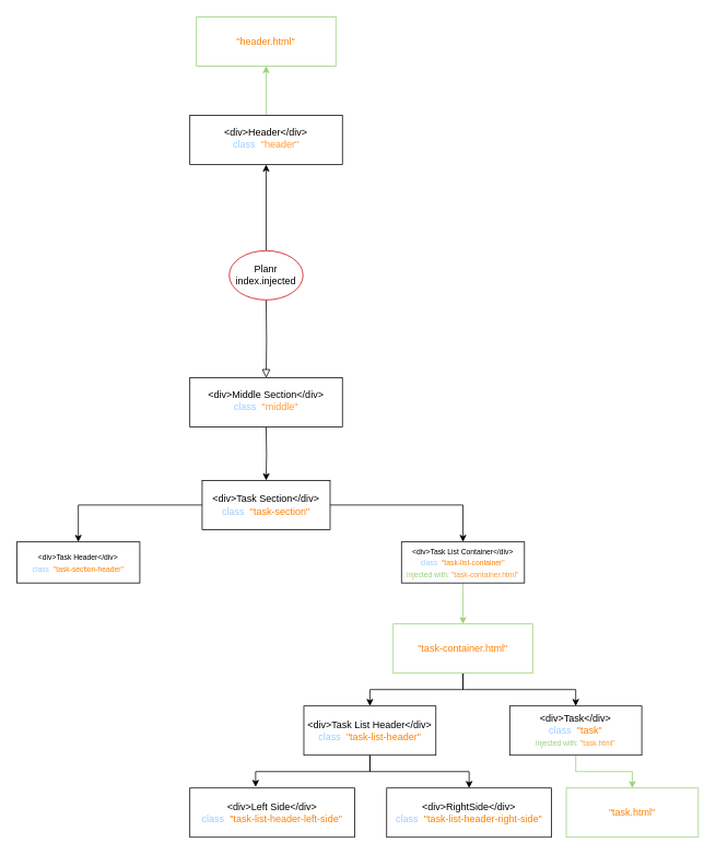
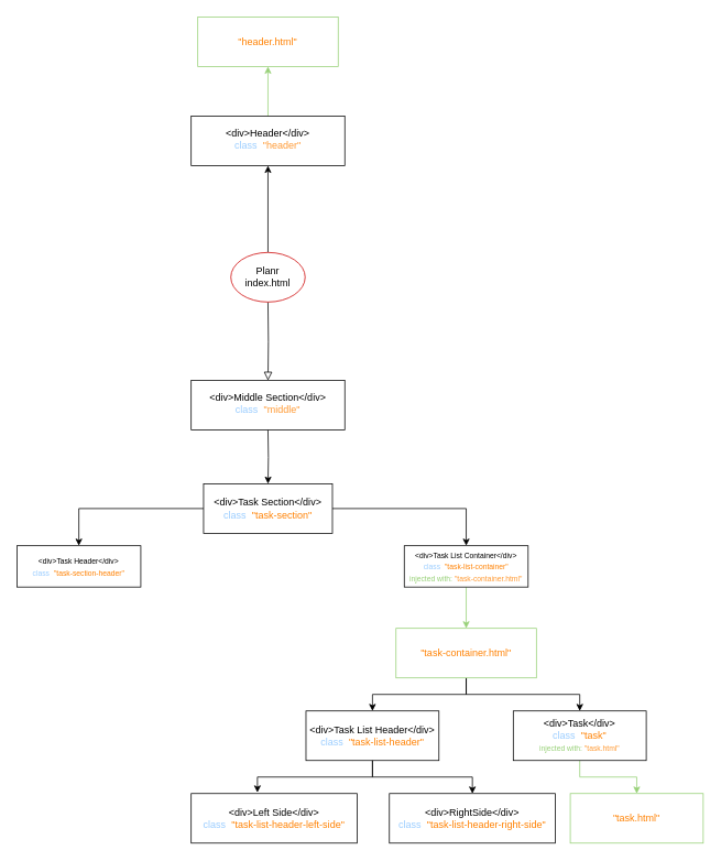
  <mxCell id="0" />
  <mxCell id="1" parent="0" />
  <mxCell id="2" value="" style="rounded=0;html=1;jettySize=auto;orthogonalLoop=1;fontSize=11;endArrow=block;endFill=0;endSize=8;strokeWidth=1;shadow=0;labelBackgroundColor=none;edgeStyle=orthogonalEdgeStyle;entryX=0.5;entryY=0;entryDx=0;entryDy=0;" parent="1" target="5" edge="1"><mxGeometry relative="1" as="geometry"><mxPoint x="324" y="365" as="sourcePoint" /><mxPoint x="324" y="465" as="targetPoint" /></mxGeometry></mxCell>
  <mxCell id="3" value="" style="edgeStyle=orthogonalEdgeStyle;rounded=0;orthogonalLoop=1;jettySize=auto;html=1;" edge="1" parent="1" source="4" target="25"><mxGeometry relative="1" as="geometry" /></mxCell>
- <mxCell id="4" value="Planr&lt;br&gt;index.injected" style="ellipse;whiteSpace=wrap;html=1;strokeColor=#CC0000;" parent="1" vertex="1"><mxGeometry x="279" y="305" width="90" height="60" as="geometry" /></mxCell>
+ <mxCell id="4" value="Planr&lt;br&gt;index.html" style="ellipse;whiteSpace=wrap;html=1;strokeColor=#CC0000;" parent="1" vertex="1"><mxGeometry x="279" y="305" width="90" height="60" as="geometry" /></mxCell>
  <mxCell id="5" value="&amp;lt;div&amp;gt;Middle Section&amp;lt;/div&amp;gt;&lt;br&gt;&lt;font color=&quot;#99ccff&quot;&gt;class&lt;/font&gt;&lt;font color=&quot;#ffffff&quot;&gt;=&lt;/font&gt;&lt;font color=&quot;#ff9933&quot;&gt;&quot;middle&quot;&lt;/font&gt;" style="whiteSpace=wrap;html=1;shadow=0;strokeWidth=1;spacing=6;spacingTop=-4;" vertex="1" parent="1"><mxGeometry x="231" y="460" width="186" height="60" as="geometry" /></mxCell>
  <mxCell id="6" value="" style="edgeStyle=orthogonalEdgeStyle;rounded=0;orthogonalLoop=1;jettySize=auto;html=1;" edge="1" parent="1" target="9"><mxGeometry relative="1" as="geometry"><mxPoint x="324" y="520" as="sourcePoint" /></mxGeometry></mxCell>
  <mxCell id="7" style="edgeStyle=orthogonalEdgeStyle;rounded=0;orthogonalLoop=1;jettySize=auto;html=1;entryX=0.5;entryY=0;entryDx=0;entryDy=0;" edge="1" parent="1" source="9" target="12"><mxGeometry relative="1" as="geometry" /></mxCell>
  <mxCell id="8" style="edgeStyle=orthogonalEdgeStyle;rounded=0;orthogonalLoop=1;jettySize=auto;html=1;exitX=0;exitY=0.5;exitDx=0;exitDy=0;entryX=0.5;entryY=0;entryDx=0;entryDy=0;" edge="1" parent="1" source="9" target="10"><mxGeometry relative="1" as="geometry" /></mxCell>
  <mxCell id="9" value="&amp;lt;div&amp;gt;Task Section&amp;lt;/div&amp;gt;&lt;br&gt;&lt;font color=&quot;#99ccff&quot;&gt;class&lt;/font&gt;&lt;font color=&quot;#ffffff&quot;&gt;=&lt;/font&gt;&lt;font color=&quot;#ff8000&quot;&gt;&quot;task-section&quot;&lt;/font&gt;" style="whiteSpace=wrap;html=1;" vertex="1" parent="1"><mxGeometry x="246" y="585" width="156" height="60" as="geometry" /></mxCell>
  <mxCell id="10" value="&lt;font style=&quot;font-size: 9px;&quot;&gt;&amp;lt;div&amp;gt;Task Header&amp;lt;/div&amp;gt;&lt;br&gt;&lt;font style=&quot;font-size: 9px;&quot; color=&quot;#99ccff&quot;&gt;class&lt;/font&gt;&lt;font style=&quot;font-size: 9px;&quot; color=&quot;#ffffff&quot;&gt;=&lt;/font&gt;&lt;font style=&quot;font-size: 9px;&quot; color=&quot;#ff8000&quot;&gt;&quot;task-section-header&quot;&lt;/font&gt;&lt;/font&gt;" style="rounded=0;whiteSpace=wrap;html=1;" vertex="1" parent="1"><mxGeometry x="20" y="660" width="150" height="50" as="geometry" /></mxCell>
  <mxCell id="11" style="edgeStyle=orthogonalEdgeStyle;rounded=0;orthogonalLoop=1;jettySize=auto;html=1;entryX=0.5;entryY=0;entryDx=0;entryDy=0;strokeColor=#97D077;" edge="1" parent="1" source="12" target="22"><mxGeometry relative="1" as="geometry" /></mxCell>
  <mxCell id="12" value="&lt;font style=&quot;font-size: 9px;&quot;&gt;&amp;lt;div&amp;gt;Task List Container&amp;lt;/div&amp;gt;&lt;br&gt;&lt;font style=&quot;font-size: 9px;&quot; color=&quot;#99ccff&quot;&gt;class&lt;/font&gt;&lt;font style=&quot;font-size: 9px;&quot; color=&quot;#ffffff&quot;&gt;=&lt;/font&gt;&lt;font style=&quot;font-size: 9px;&quot;&gt;&lt;font color=&quot;#ff8000&quot;&gt;&quot;task-list-container&quot;&lt;/font&gt;&lt;br&gt;&lt;font color=&quot;#97d077&quot;&gt;injected with:&lt;/font&gt;&lt;font color=&quot;#66ffb3&quot;&gt; &lt;/font&gt;&lt;font color=&quot;#ff9933&quot;&gt;&quot;task-container.html&quot;&lt;/font&gt;&lt;br&gt;&lt;/font&gt;&lt;/font&gt;" style="rounded=0;whiteSpace=wrap;html=1;" vertex="1" parent="1"><mxGeometry x="489" y="660" width="150" height="50" as="geometry" /></mxCell>
  <mxCell id="13" style="edgeStyle=orthogonalEdgeStyle;rounded=0;orthogonalLoop=1;jettySize=auto;html=1;" edge="1" parent="1" source="14" target="16"><mxGeometry relative="1" as="geometry" /></mxCell>
  <mxCell id="14" value="&amp;lt;div&amp;gt;Task List Header&amp;lt;/div&amp;gt;&lt;br&gt;&lt;font color=&quot;#99ccff&quot;&gt;class&lt;/font&gt;&lt;font color=&quot;#ffffff&quot;&gt;=&lt;/font&gt;&lt;font color=&quot;#ff8000&quot;&gt;&quot;task-list-header&quot;&lt;/font&gt;" style="whiteSpace=wrap;html=1;rounded=0;" vertex="1" parent="1"><mxGeometry x="370" y="860" width="161" height="60" as="geometry" /></mxCell>
  <mxCell id="15" value="&amp;lt;div&amp;gt;Left Side&amp;lt;/div&amp;gt;&lt;br&gt;&lt;font color=&quot;#99ccff&quot;&gt;class&lt;/font&gt;&lt;font color=&quot;#ffffff&quot;&gt;=&lt;/font&gt;&lt;font color=&quot;#ff8000&quot;&gt;&quot;task-list-header-left-side&quot;&lt;/font&gt;" style="whiteSpace=wrap;html=1;rounded=0;" vertex="1" parent="1"><mxGeometry x="231" y="960" width="201" height="60" as="geometry" /></mxCell>
  <mxCell id="16" value="&amp;lt;div&amp;gt;RightSide&amp;lt;/div&amp;gt;&lt;br&gt;&lt;font color=&quot;#99ccff&quot;&gt;class&lt;/font&gt;&lt;font color=&quot;#ffffff&quot;&gt;=&lt;/font&gt;&lt;font color=&quot;#ff8000&quot;&gt;&quot;task-list-header-right-side&quot;&lt;/font&gt;" style="whiteSpace=wrap;html=1;rounded=0;" vertex="1" parent="1"><mxGeometry x="471" y="960" width="201" height="60" as="geometry" /></mxCell>
  <mxCell id="17" style="edgeStyle=orthogonalEdgeStyle;rounded=0;orthogonalLoop=1;jettySize=auto;html=1;entryX=0.399;entryY=-0.022;entryDx=0;entryDy=0;entryPerimeter=0;" edge="1" parent="1" source="14" target="15"><mxGeometry relative="1" as="geometry" /></mxCell>
  <mxCell id="18" value="" style="edgeStyle=orthogonalEdgeStyle;rounded=0;orthogonalLoop=1;jettySize=auto;html=1;strokeColor=#97D077;" edge="1" parent="1" source="19" target="23"><mxGeometry relative="1" as="geometry" /></mxCell>
  <mxCell id="19" value="&amp;lt;div&amp;gt;Task&amp;lt;/div&amp;gt;&lt;br&gt;&lt;font color=&quot;#99ccff&quot;&gt;class&lt;/font&gt;&lt;font color=&quot;#ffffff&quot;&gt;=&lt;/font&gt;&lt;font color=&quot;#ff8000&quot;&gt;&quot;task&quot;&lt;br&gt;&lt;/font&gt;&lt;font style=&quot;font-size: 9px;&quot; color=&quot;#97d077&quot;&gt;injected with:&lt;/font&gt;&lt;font style=&quot;font-size: 9px;&quot; color=&quot;#66ffb3&quot;&gt;&amp;nbsp;&lt;/font&gt;&lt;font style=&quot;font-size: 9px;&quot; color=&quot;#ff9933&quot;&gt;&quot;task.html&quot;&lt;/font&gt;&lt;font color=&quot;#ff8000&quot;&gt;&lt;br&gt;&lt;/font&gt;" style="whiteSpace=wrap;html=1;rounded=0;" vertex="1" parent="1"><mxGeometry x="621" y="860" width="161" height="60" as="geometry" /></mxCell>
  <mxCell id="20" style="edgeStyle=orthogonalEdgeStyle;rounded=0;orthogonalLoop=1;jettySize=auto;html=1;entryX=0.5;entryY=0;entryDx=0;entryDy=0;" edge="1" parent="1" source="22" target="19"><mxGeometry relative="1" as="geometry" /></mxCell>
  <mxCell id="21" value="" style="edgeStyle=orthogonalEdgeStyle;rounded=0;orthogonalLoop=1;jettySize=auto;html=1;" edge="1" parent="1" source="22" target="14"><mxGeometry relative="1" as="geometry" /></mxCell>
  <mxCell id="22" value="&lt;font style=&quot;&quot; color=&quot;#ff8000&quot;&gt;&quot;task-container.html&quot;&lt;/font&gt;" style="rounded=0;whiteSpace=wrap;html=1;strokeColor=#97D077;" vertex="1" parent="1"><mxGeometry x="479" y="760" width="170" height="60" as="geometry" /></mxCell>
  <mxCell id="23" value="&lt;font color=&quot;#ff8000&quot;&gt;&quot;task.html&quot;&lt;/font&gt;" style="whiteSpace=wrap;html=1;rounded=0;strokeColor=#97D077;" vertex="1" parent="1"><mxGeometry x="690" y="960" width="161" height="60" as="geometry" /></mxCell>
  <mxCell id="24" value="" style="edgeStyle=orthogonalEdgeStyle;rounded=0;orthogonalLoop=1;jettySize=auto;html=1;strokeColor=#97D077;" edge="1" parent="1" source="25" target="26"><mxGeometry relative="1" as="geometry" /></mxCell>
  <mxCell id="25" value="&amp;lt;div&amp;gt;Header&amp;lt;/div&amp;gt;&lt;br&gt;&lt;font color=&quot;#99ccff&quot;&gt;class&lt;/font&gt;&lt;font color=&quot;#ffffff&quot;&gt;=&lt;/font&gt;&lt;font color=&quot;#ff9933&quot;&gt;&quot;header&quot;&lt;/font&gt;" style="whiteSpace=wrap;html=1;shadow=0;strokeWidth=1;spacing=6;spacingTop=-4;" vertex="1" parent="1"><mxGeometry x="231" y="140" width="186" height="60" as="geometry" /></mxCell>
  <mxCell id="26" value="&lt;font style=&quot;&quot; color=&quot;#ff8000&quot;&gt;&quot;header.html&quot;&lt;/font&gt;" style="rounded=0;whiteSpace=wrap;html=1;strokeColor=#97D077;" vertex="1" parent="1"><mxGeometry x="239" y="20" width="170" height="60" as="geometry" /></mxCell>
